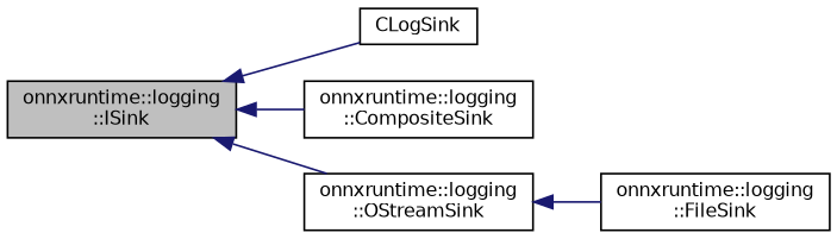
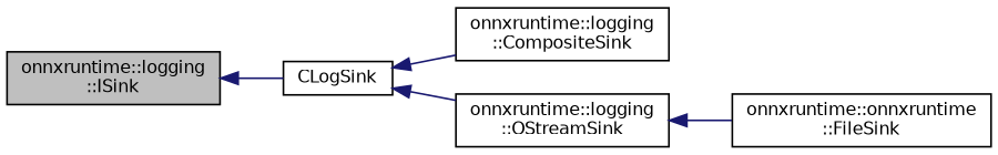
  digraph {
    rankdir=LR
    node [color=black fillcolor=white fontname=Helvetica fontsize=10 shape=record style=filled]
    edge [color=midnightblue dir=back fontname=Helvetica fontsize=10 labelfontname=Helvetica labelfontsize=10 style=solid]
    n1 [fillcolor=grey75 fontcolor=black height=0.2 label="onnxruntime::logging\l::ISink" width=0.4]
    n2 [height=0.2 label=CLogSink width=0.4]
    n3 [height=0.2 label="onnxruntime::logging\l::CompositeSink" width=0.4]
    n4 [height=0.2 label="onnxruntime::logging\l::OStreamSink" width=0.4]
-   n5 [height=0.2 label="onnxruntime::logging\l::FileSink" width=0.4]
+   n5 [height=0.2 label="onnxruntime::onnxruntime\l::FileSink" width=0.4]
    n1 -> n2
-   n1 -> n3
-   n1 -> n4
+   n2 -> n3
+   n2 -> n4
    n4 -> n5
  }
